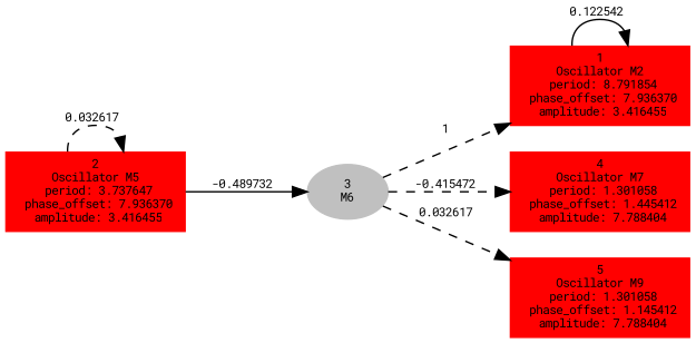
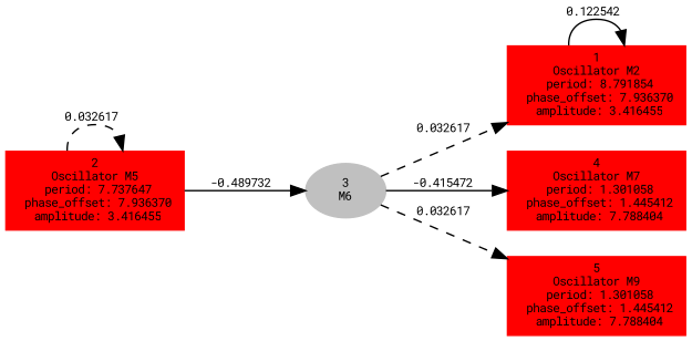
  digraph {
    fontname="Roboto Mono"
    forcelabels=true
    rankdir=LR
    node [color=red fontname="Roboto Mono" fontsize=8 shape=box style=filled]
    edge [fontname="Roboto Mono" fontsize=8 style=solid]
    n1 [label=<1<BR />Oscillator M2<BR /> period: 8.791854<BR /> phase_offset: 7.936370<BR /> amplitude: 3.416455>]
-   n2 [label=<2<BR />Oscillator M5<BR /> period: 3.737647<BR /> phase_offset: 7.936370<BR /> amplitude: 3.416455>]
+   n2 [label=<2<BR />Oscillator M5<BR /> period: 7.737647<BR /> phase_offset: 7.936370<BR /> amplitude: 3.416455>]
    n3 [color=grey label=<3<BR/>M6> shape=""]
    n4 [label=<4<BR />Oscillator M7<BR /> period: 1.301058<BR /> phase_offset: 1.445412<BR /> amplitude: 7.788404>]
-   n5 [label=<5<BR />Oscillator M9<BR /> period: 1.301058<BR /> phase_offset: 1.145412<BR /> amplitude: 7.788404>]
+   n5 [label=<5<BR />Oscillator M9<BR /> period: 1.301058<BR /> phase_offset: 1.445412<BR /> amplitude: 7.788404>]
    n1 -> n1 [label="0.122542 "]
    n2 -> n2 [label="0.032617 " style=dashed]
    n2 -> n3 [label="-0.489732 "]
-   n3 -> n1 [label="1 " style=dashed]
-   n3 -> n4 [label="-0.415472 " style=dashed]
+   n3 -> n1 [label="0.032617 " style=dashed]
+   n3 -> n4 [label="-0.415472 "]
    n3 -> n5 [label="0.032617 " style=dashed]
  }
